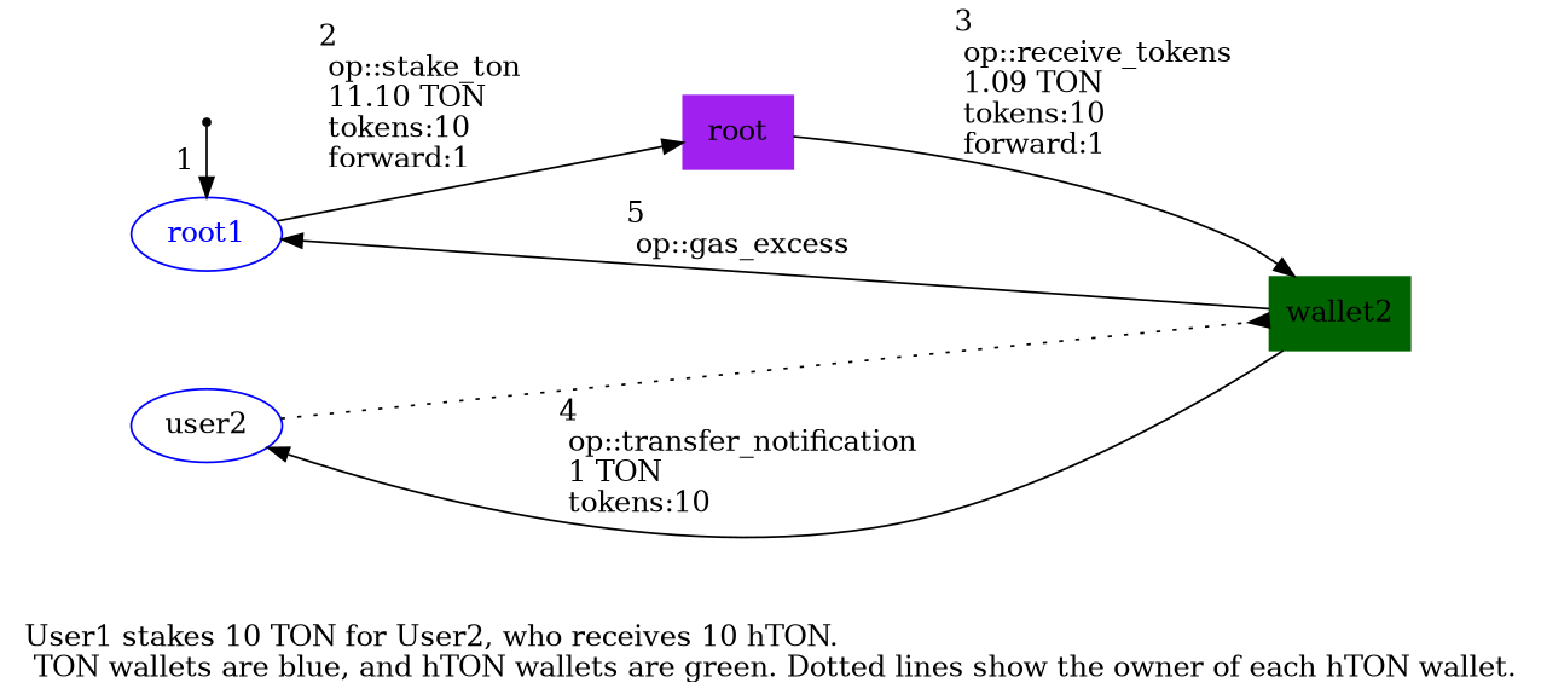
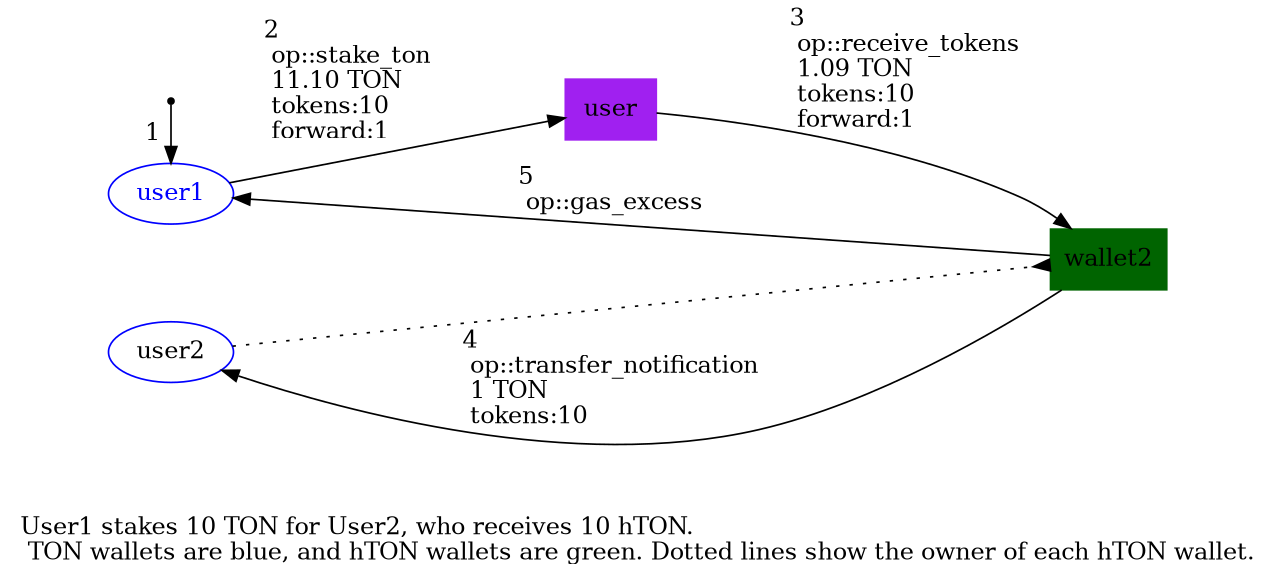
  digraph {
    label="User1 stakes 10 TON for User2, who receives 10 hTON.\l TON wallets are blue, and hTON wallets are green. Dotted lines show the owner of each hTON wallet.\l"
    rankdir=LR
    splines=spline
    node [shape=oval color=blue]
    external [shape=point color=""]
-   user1 [fontcolor=blue label=root1]
+   user1 [fontcolor=blue]
    user2 [fontcolor=black]
    wallet2 [color=darkgreen shape=box style=filled]
-   root [color=purple shape=box style=filled]
+   root [color=purple shape=box style=filled label=user]
    subgraph sub_1 {
      rank=min
      external
      user1
      user2
    }
    subgraph sub_2 {
      rank=max
      wallet2
    }
    external -> user1 [label=1]
    user1 -> root [label="2\l op::stake_ton\l 11.10 TON\l tokens:10\l forward:1\l"]
    user2 -> wallet2 [arrowhead=inv style=dotted]
    wallet2 -> user1 [label="5\l op::gas_excess\l"]
    wallet2 -> user2 [label="4\l op::transfer_notification\l 1 TON\l tokens:10\l"]
    root -> wallet2 [label="3\l op::receive_tokens\l 1.09 TON\l tokens:10\l forward:1\l"]
  }
